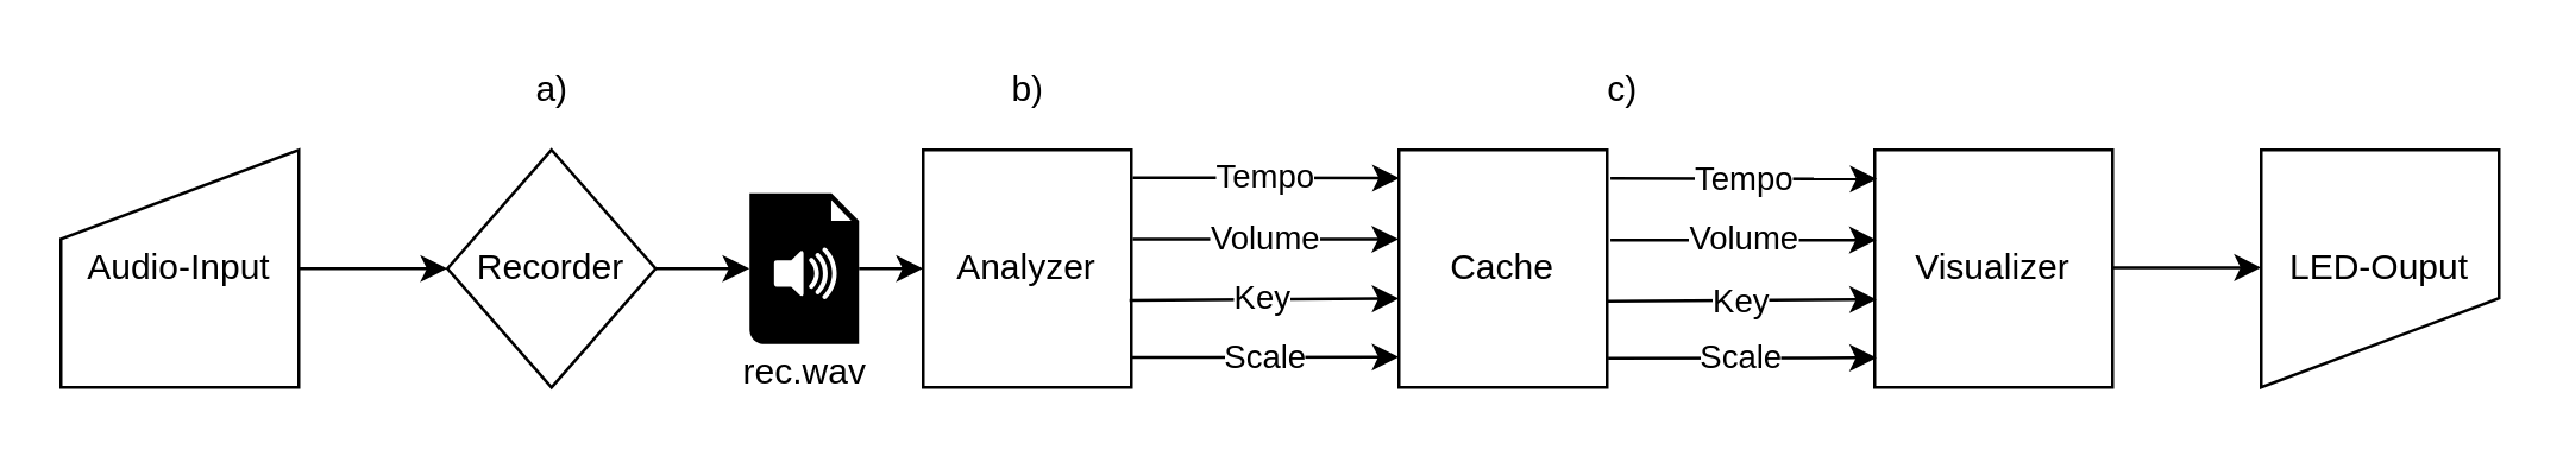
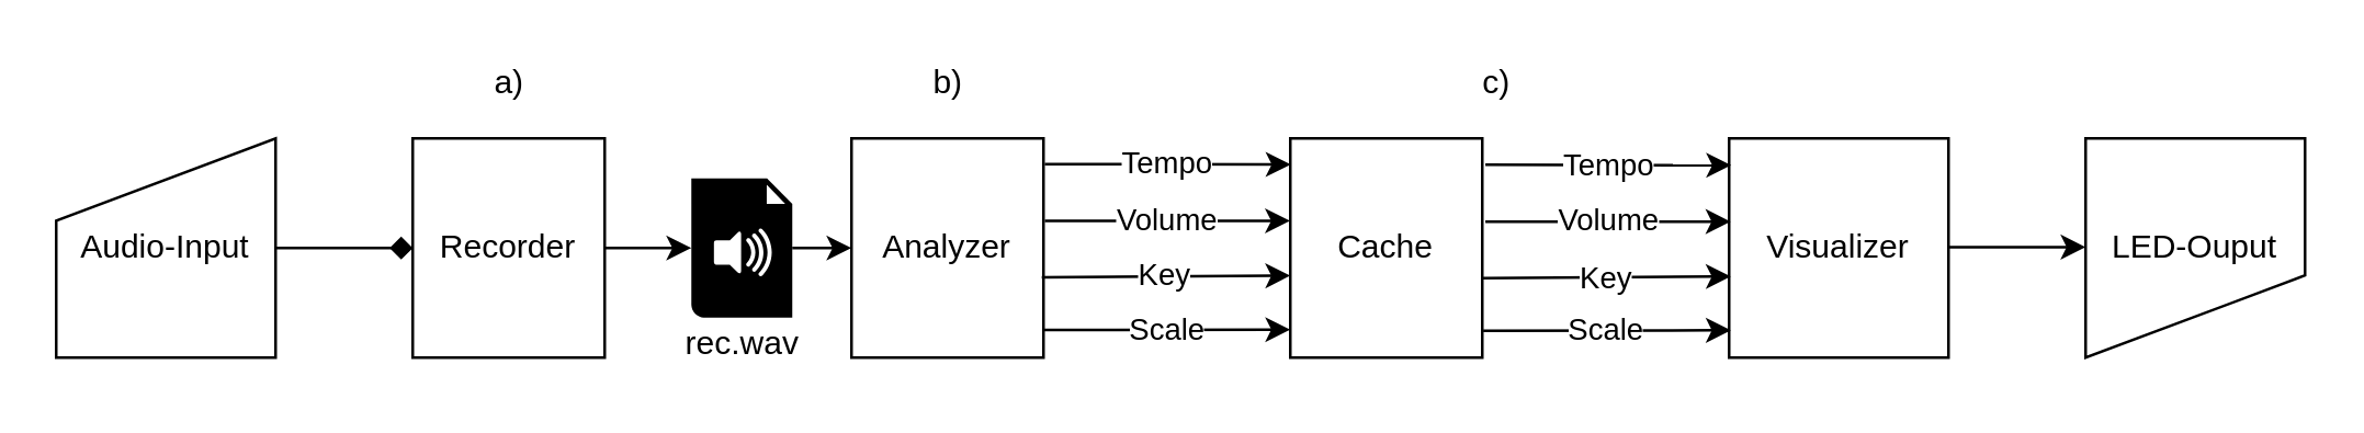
  <mxCell id="0" style=";html=1;" />
  <mxCell id="1" style=";html=1;" parent="0" />
  <mxCell id="2" value="Audio-Input" style="shape=manualInput;whiteSpace=wrap;html=1;fillColor=none;" vertex="1" parent="1"><mxGeometry x="20" y="50" width="80" height="80" as="geometry" /></mxCell>
  <mxCell id="3" value="" style="shadow=0;dashed=0;html=1;strokeColor=none;fillColor=#000000;labelPosition=center;verticalLabelPosition=bottom;verticalAlign=top;align=center;outlineConnect=0;shape=mxgraph.veeam.audio_file;" vertex="1" parent="1"><mxGeometry x="251.6" y="64.6" width="36.8" height="50.8" as="geometry" /></mxCell>
- <mxCell id="4" value="" style="endArrow=classic;html=1;rounded=0;exitX=1;exitY=0.5;exitDx=0;exitDy=0;entryX=0;entryY=0.5;entryDx=0;entryDy=0;" edge="1" parent="1" source="2" target="6"><mxGeometry width="50" height="50" relative="1" as="geometry"><mxPoint x="510" y="140" as="sourcePoint" /><mxPoint x="510" y="60" as="targetPoint" /></mxGeometry></mxCell>
+ <mxCell id="4" value="" style="endArrow=diamond;html=1;rounded=0;exitX=1;exitY=0.5;exitDx=0;exitDy=0;entryX=0;entryY=0.5;entryDx=0;entryDy=0;" edge="1" parent="1" source="2" target="6"><mxGeometry width="50" height="50" relative="1" as="geometry"><mxPoint x="510" y="140" as="sourcePoint" /><mxPoint x="510" y="60" as="targetPoint" /></mxGeometry></mxCell>
  <mxCell id="5" value="rec.wav" style="text;html=1;align=center;verticalAlign=middle;resizable=0;points=[];autosize=1;strokeColor=none;fillColor=none;" vertex="1" parent="1"><mxGeometry x="240" y="115.4" width="60" height="20" as="geometry" /></mxCell>
- <mxCell id="6" value="Recorder" style="rhombus;whiteSpace=wrap;html=1;fillColor=none;gradientColor=none;" vertex="1" parent="1"><mxGeometry x="150" y="50" width="70" height="80" as="geometry" /></mxCell>
+ <mxCell id="6" value="Recorder" style="rounded=0;whiteSpace=wrap;html=1;fillColor=none;gradientColor=none;" vertex="1" parent="1"><mxGeometry x="150" y="50" width="70" height="80" as="geometry" /></mxCell>
  <mxCell id="7" value="" style="endArrow=classic;html=1;rounded=0;exitX=1;exitY=0.5;exitDx=0;exitDy=0;" edge="1" parent="1" source="6" target="3"><mxGeometry width="50" height="50" relative="1" as="geometry"><mxPoint x="520" y="50" as="sourcePoint" /><mxPoint x="520" y="90" as="targetPoint" /></mxGeometry></mxCell>
  <mxCell id="8" value="Analyzer" style="rounded=0;whiteSpace=wrap;html=1;fillColor=none;gradientColor=none;" vertex="1" parent="1"><mxGeometry x="310" y="50" width="70" height="80" as="geometry" /></mxCell>
  <mxCell id="9" value="" style="endArrow=classic;html=1;rounded=0;" edge="1" parent="1" source="3" target="8"><mxGeometry width="50" height="50" relative="1" as="geometry"><mxPoint x="520" y="130" as="sourcePoint" /><mxPoint x="520" y="170" as="targetPoint" /></mxGeometry></mxCell>
  <mxCell id="10" value="Cache" style="rounded=0;whiteSpace=wrap;html=1;fillColor=none;gradientColor=none;" vertex="1" parent="1"><mxGeometry x="470" y="50" width="70" height="80" as="geometry" /></mxCell>
  <mxCell id="11" value="Volume" style="endArrow=classic;html=1;rounded=0;entryX=-0.001;entryY=0.376;entryDx=0;entryDy=0;exitX=1.007;exitY=0.376;exitDx=0;exitDy=0;exitPerimeter=0;entryPerimeter=0;" edge="1" parent="1" source="8" target="10"><mxGeometry width="50" height="50" relative="1" as="geometry"><mxPoint x="520" y="220.8" as="sourcePoint" /><mxPoint x="520" y="250" as="targetPoint" /></mxGeometry></mxCell>
  <mxCell id="12" value="Tempo" style="endArrow=classic;html=1;rounded=0;entryX=0.002;entryY=0.119;entryDx=0;entryDy=0;exitX=1.007;exitY=0.117;exitDx=0;exitDy=0;exitPerimeter=0;entryPerimeter=0;" edge="1" parent="1" source="8" target="10"><mxGeometry width="50" height="50" relative="1" as="geometry"><mxPoint x="493.2" y="280" as="sourcePoint" /><mxPoint x="491.6" y="330" as="targetPoint" /></mxGeometry></mxCell>
  <mxCell id="13" value="Key" style="endArrow=classic;html=1;rounded=0;entryX=0;entryY=0.626;entryDx=0;entryDy=0;entryPerimeter=0;exitX=0.991;exitY=0.634;exitDx=0;exitDy=0;exitPerimeter=0;" edge="1" parent="1" source="8" target="10"><mxGeometry width="50" height="50" relative="1" as="geometry"><mxPoint x="550" y="280" as="sourcePoint" /><mxPoint x="526.8" y="330" as="targetPoint" /></mxGeometry></mxCell>
  <mxCell id="14" value="Scale" style="endArrow=classic;html=1;rounded=0;exitX=0.996;exitY=0.874;exitDx=0;exitDy=0;exitPerimeter=0;entryX=0;entryY=0.872;entryDx=0;entryDy=0;entryPerimeter=0;" edge="1" parent="1" source="8" target="10"><mxGeometry width="50" height="50" relative="1" as="geometry"><mxPoint x="410" y="140" as="sourcePoint" /><mxPoint x="460" y="130" as="targetPoint" /></mxGeometry></mxCell>
  <mxCell id="15" value="Visualizer" style="rounded=0;whiteSpace=wrap;html=1;fillColor=none;gradientColor=none;" vertex="1" parent="1"><mxGeometry x="630" y="50" width="80" height="80" as="geometry" /></mxCell>
  <mxCell id="16" value="LED-Ouput" style="shape=manualInput;whiteSpace=wrap;html=1;fillColor=none;gradientColor=none;rotation=0;labelBorderColor=none;direction=west;" vertex="1" parent="1"><mxGeometry x="760" y="50" width="80" height="80" as="geometry" /></mxCell>
  <mxCell id="17" value="Volume" style="endArrow=classic;html=1;rounded=0;entryX=-0.001;entryY=0.376;entryDx=0;entryDy=0;exitX=1.007;exitY=0.376;exitDx=0;exitDy=0;exitPerimeter=0;entryPerimeter=0;" edge="1" parent="1"><mxGeometry width="50" height="50" relative="1" as="geometry"><mxPoint x="541.12" y="80.35" as="sourcePoint" /><mxPoint x="630.56" y="80.35" as="targetPoint" /></mxGeometry></mxCell>
  <mxCell id="18" value="Tempo" style="endArrow=classic;html=1;rounded=0;entryX=0.002;entryY=0.119;entryDx=0;entryDy=0;exitX=1.007;exitY=0.117;exitDx=0;exitDy=0;exitPerimeter=0;entryPerimeter=0;" edge="1" parent="1"><mxGeometry width="50" height="50" relative="1" as="geometry"><mxPoint x="541.12" y="59.63" as="sourcePoint" /><mxPoint x="630.77" y="59.79" as="targetPoint" /></mxGeometry></mxCell>
  <mxCell id="19" value="Key" style="endArrow=classic;html=1;rounded=0;entryX=0;entryY=0.626;entryDx=0;entryDy=0;entryPerimeter=0;exitX=0.991;exitY=0.634;exitDx=0;exitDy=0;exitPerimeter=0;" edge="1" parent="1"><mxGeometry width="50" height="50" relative="1" as="geometry"><mxPoint x="540" y="100.99" as="sourcePoint" /><mxPoint x="630.63" y="100.35" as="targetPoint" /></mxGeometry></mxCell>
  <mxCell id="20" value="Scale" style="endArrow=classic;html=1;rounded=0;exitX=0.996;exitY=0.874;exitDx=0;exitDy=0;exitPerimeter=0;entryX=0;entryY=0.872;entryDx=0;entryDy=0;entryPerimeter=0;" edge="1" parent="1"><mxGeometry width="50" height="50" relative="1" as="geometry"><mxPoint x="540.35" y="120.19" as="sourcePoint" /><mxPoint x="630.63" y="120.03" as="targetPoint" /></mxGeometry></mxCell>
  <mxCell id="21" value="" style="endArrow=classic;html=1;rounded=0;exitX=1;exitY=0.5;exitDx=0;exitDy=0;entryX=0;entryY=0.5;entryDx=0;entryDy=0;" edge="1" parent="1"><mxGeometry width="50" height="50" relative="1" as="geometry"><mxPoint x="710" y="89.66" as="sourcePoint" /><mxPoint x="760" y="89.66" as="targetPoint" /></mxGeometry></mxCell>
  <mxCell id="22" value="b)" style="text;html=1;align=center;verticalAlign=middle;resizable=0;points=[];autosize=1;strokeColor=none;fillColor=none;" vertex="1" parent="1"><mxGeometry x="330" y="20" width="30" height="20" as="geometry" /></mxCell>
  <mxCell id="23" value="a)" style="text;html=1;align=center;verticalAlign=middle;resizable=0;points=[];autosize=1;strokeColor=none;fillColor=none;" vertex="1" parent="1"><mxGeometry x="170" y="20" width="30" height="20" as="geometry" /></mxCell>
  <mxCell id="24" value="c)" style="text;html=1;align=center;verticalAlign=middle;resizable=0;points=[];autosize=1;strokeColor=none;fillColor=none;" vertex="1" parent="1"><mxGeometry x="530" y="20" width="30" height="20" as="geometry" /></mxCell>
